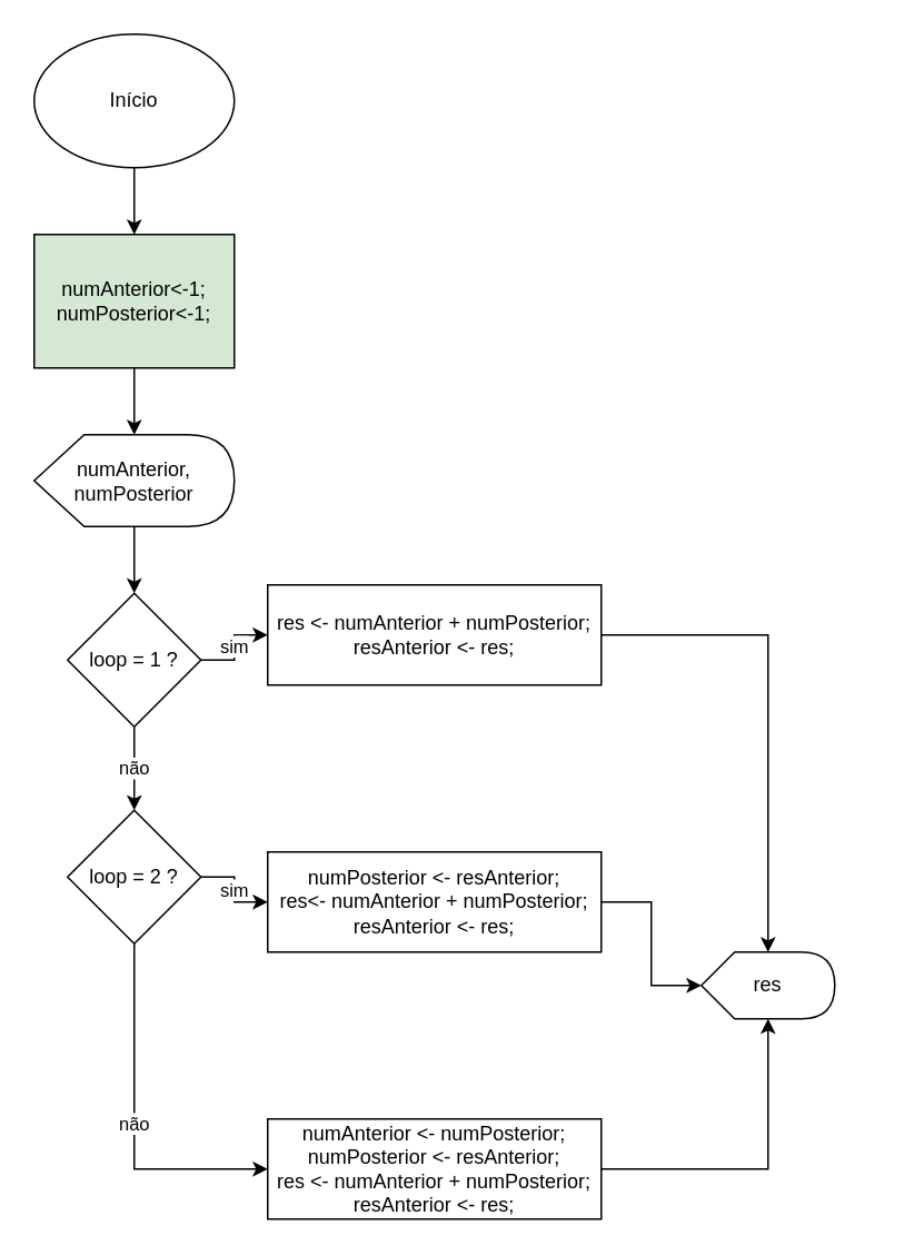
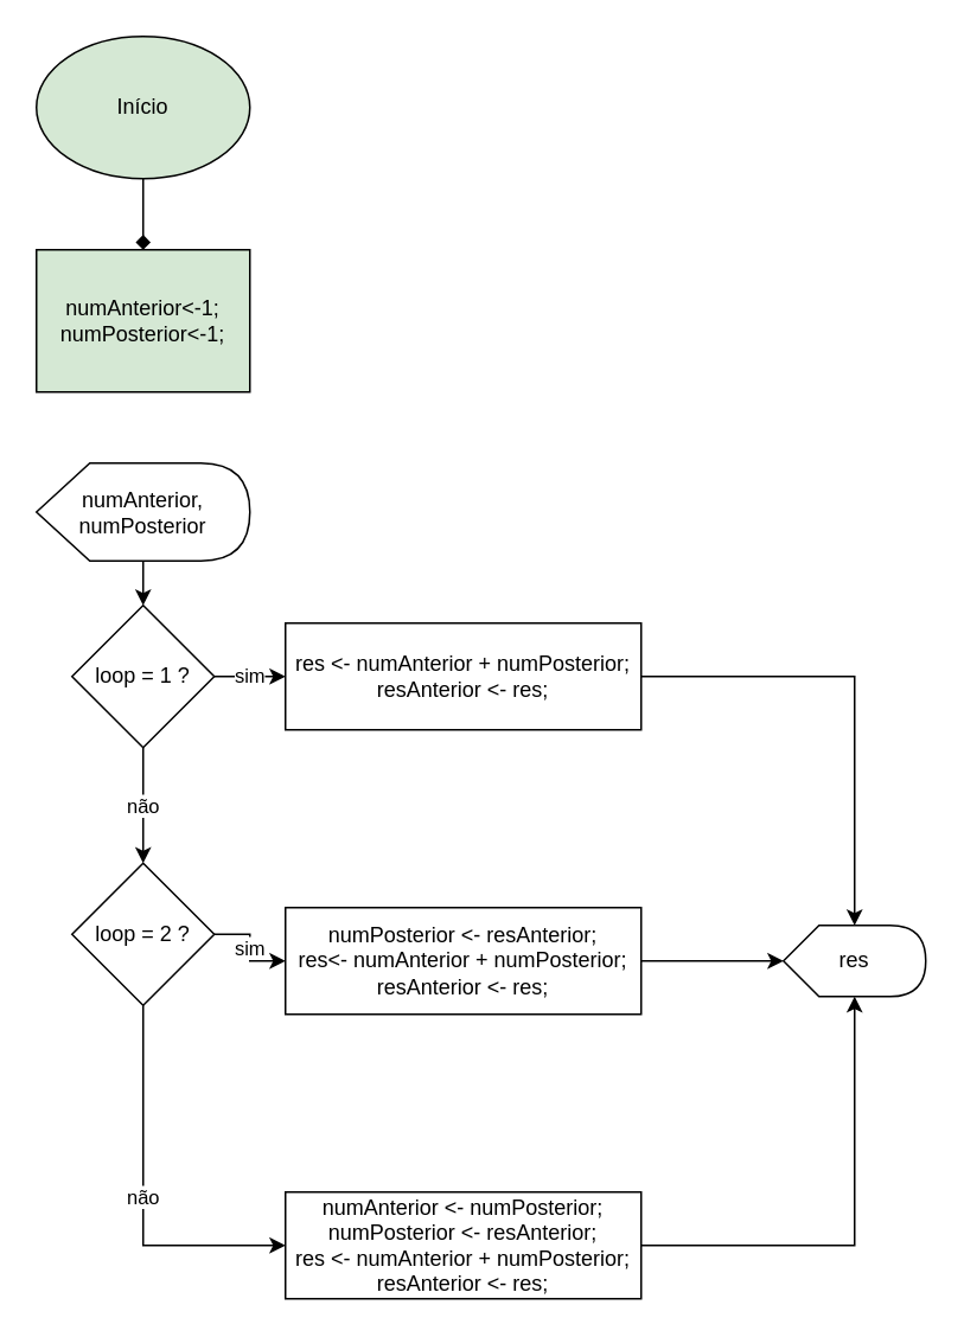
  <mxCell id="0" />
  <mxCell id="1" parent="0" />
- <mxCell id="2" value="" style="edgeStyle=orthogonalEdgeStyle;rounded=0;orthogonalLoop=1;jettySize=auto;html=1;" edge="1" parent="1" source="3" target="5"><mxGeometry relative="1" as="geometry" /></mxCell>
- <mxCell id="3" value="Início" style="ellipse;whiteSpace=wrap;html=1;" vertex="1" parent="1"><mxGeometry x="20" y="20" width="120" height="80" as="geometry" /></mxCell>
- <mxCell id="4" value="" style="edgeStyle=orthogonalEdgeStyle;rounded=0;orthogonalLoop=1;jettySize=auto;html=1;" edge="1" parent="1" source="5" target="7"><mxGeometry relative="1" as="geometry" /></mxCell>
+ <mxCell id="2" value="" style="edgeStyle=orthogonalEdgeStyle;rounded=0;orthogonalLoop=1;jettySize=auto;html=1;endArrow=diamond;" edge="1" parent="1" source="3" target="5"><mxGeometry relative="1" as="geometry" /></mxCell>
+ <mxCell id="3" value="Início" style="ellipse;whiteSpace=wrap;html=1;fillColor=#d5e8d4;" vertex="1" parent="1"><mxGeometry x="20" y="20" width="120" height="80" as="geometry" /></mxCell>
  <mxCell id="5" value="numAnterior&amp;lt;-1;&lt;br&gt;numPosterior&amp;lt;-1;" style="rounded=0;whiteSpace=wrap;html=1;fillColor=#d5e8d4;" vertex="1" parent="1"><mxGeometry x="20" y="140" width="120" height="80" as="geometry" /></mxCell>
  <mxCell id="6" value="" style="edgeStyle=orthogonalEdgeStyle;rounded=0;orthogonalLoop=1;jettySize=auto;html=1;" edge="1" parent="1" source="7" target="10"><mxGeometry relative="1" as="geometry" /></mxCell>
  <mxCell id="7" value="numAnterior, numPosterior" style="shape=display;whiteSpace=wrap;html=1;" vertex="1" parent="1"><mxGeometry x="20" y="260" width="120" height="55" as="geometry" /></mxCell>
  <mxCell id="8" value="sim" style="edgeStyle=orthogonalEdgeStyle;rounded=0;orthogonalLoop=1;jettySize=auto;html=1;" edge="1" parent="1" source="10" target="12"><mxGeometry relative="1" as="geometry" /></mxCell>
  <mxCell id="9" value="não" style="edgeStyle=orthogonalEdgeStyle;rounded=0;orthogonalLoop=1;jettySize=auto;html=1;" edge="1" parent="1" source="10" target="15"><mxGeometry relative="1" as="geometry" /></mxCell>
- <mxCell id="10" value="loop = 1 ?" style="rhombus;whiteSpace=wrap;html=1;" vertex="1" parent="1"><mxGeometry x="40" y="355" width="80" height="80" as="geometry" /></mxCell>
+ <mxCell id="10" value="loop = 1 ?" style="rhombus;whiteSpace=wrap;html=1;" vertex="1" parent="1"><mxGeometry x="40" y="340" width="80" height="80" as="geometry" /></mxCell>
  <mxCell id="11" style="edgeStyle=orthogonalEdgeStyle;rounded=0;orthogonalLoop=1;jettySize=auto;html=1;" edge="1" parent="1" source="12" target="20"><mxGeometry relative="1" as="geometry" /></mxCell>
  <mxCell id="12" value="res &amp;lt;- numAnterior + numPosterior;&lt;br&gt;resAnterior &amp;lt;- res;" style="whiteSpace=wrap;html=1;" vertex="1" parent="1"><mxGeometry x="160" y="350" width="200" height="60" as="geometry" /></mxCell>
  <mxCell id="13" value="sim" style="edgeStyle=orthogonalEdgeStyle;rounded=0;orthogonalLoop=1;jettySize=auto;html=1;" edge="1" parent="1" source="15" target="17"><mxGeometry relative="1" as="geometry" /></mxCell>
  <mxCell id="14" value="não" style="edgeStyle=orthogonalEdgeStyle;rounded=0;orthogonalLoop=1;jettySize=auto;html=1;entryX=0;entryY=0.5;entryDx=0;entryDy=0;" edge="1" parent="1" source="15" target="19"><mxGeometry relative="1" as="geometry"><mxPoint x="80" y="660" as="targetPoint" /><Array as="points"><mxPoint x="80" y="700" /></Array></mxGeometry></mxCell>
  <mxCell id="15" value="loop = 2 ?" style="rhombus;whiteSpace=wrap;html=1;" vertex="1" parent="1"><mxGeometry x="40" y="485" width="80" height="80" as="geometry" /></mxCell>
  <mxCell id="16" value="" style="edgeStyle=orthogonalEdgeStyle;rounded=0;orthogonalLoop=1;jettySize=auto;html=1;" edge="1" parent="1" source="17" target="20"><mxGeometry relative="1" as="geometry" /></mxCell>
  <mxCell id="17" value="numPosterior &amp;lt;- resAnterior;&lt;br&gt;res&amp;lt;- numAnterior + numPosterior;&lt;br&gt;resAnterior &amp;lt;- res;" style="whiteSpace=wrap;html=1;" vertex="1" parent="1"><mxGeometry x="160" y="510" width="200" height="60" as="geometry" /></mxCell>
  <mxCell id="18" style="edgeStyle=orthogonalEdgeStyle;rounded=0;orthogonalLoop=1;jettySize=auto;html=1;entryX=0;entryY=0;entryDx=40;entryDy=40;entryPerimeter=0;" edge="1" parent="1" source="19" target="20"><mxGeometry relative="1" as="geometry" /></mxCell>
  <mxCell id="19" value="numAnterior &amp;lt;- numPosterior;&lt;br&gt;numPosterior &amp;lt;- resAnterior;&lt;br&gt;res &amp;lt;- numAnterior + numPosterior;&lt;br&gt;resAnterior &amp;lt;- res;" style="whiteSpace=wrap;html=1;" vertex="1" parent="1"><mxGeometry x="160" y="670" width="200" height="60" as="geometry" /></mxCell>
- <mxCell id="20" value="res" style="shape=display;whiteSpace=wrap;html=1;" vertex="1" parent="1"><mxGeometry x="420" y="570" width="80" height="40" as="geometry" /></mxCell>
+ <mxCell id="20" value="res" style="shape=display;whiteSpace=wrap;html=1;" vertex="1" parent="1"><mxGeometry x="440" y="520" width="80" height="40" as="geometry" /></mxCell>
